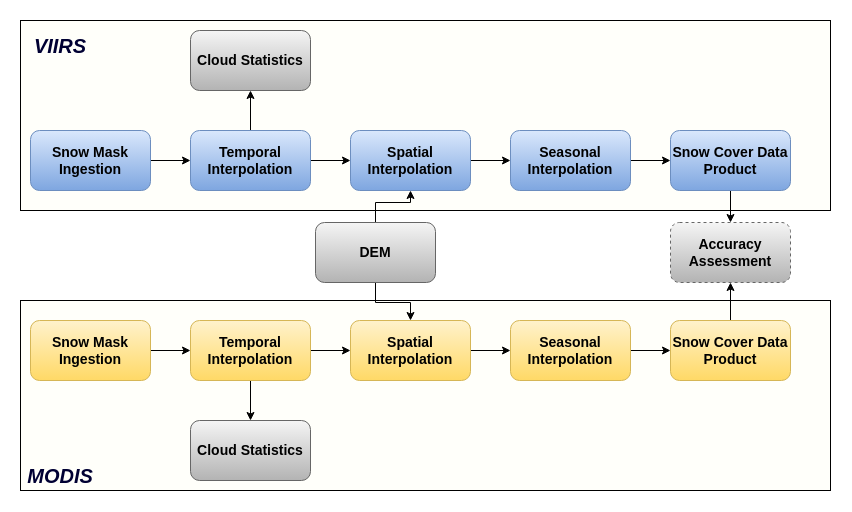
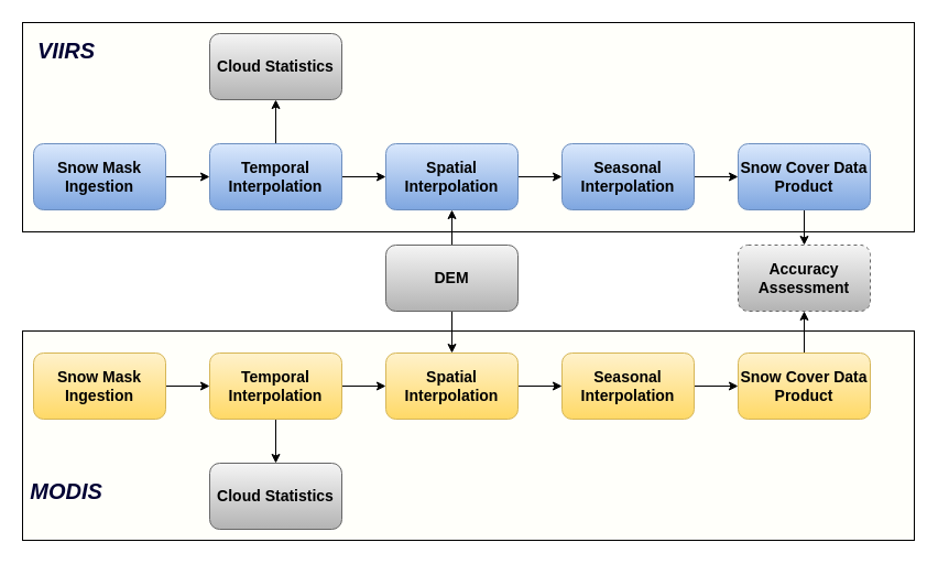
  <mxCell id="0" />
  <mxCell id="1" parent="0" />
  <mxCell id="2" value="" style="rounded=0;whiteSpace=wrap;html=1;fillColor=#FFFFFA;" vertex="1" parent="1"><mxGeometry x="20" y="300" width="810" height="190" as="geometry" /></mxCell>
  <mxCell id="3" value="" style="rounded=0;whiteSpace=wrap;html=1;fillColor=#FFFFFA;" vertex="1" parent="1"><mxGeometry x="20" y="20" width="810" height="190" as="geometry" /></mxCell>
  <mxCell id="4" style="edgeStyle=orthogonalEdgeStyle;rounded=0;orthogonalLoop=1;jettySize=auto;html=1;exitX=1;exitY=0.5;exitDx=0;exitDy=0;entryX=0;entryY=0.5;entryDx=0;entryDy=0;" edge="1" parent="1" source="5" target="8"><mxGeometry relative="1" as="geometry" /></mxCell>
  <mxCell id="5" value="&lt;b&gt;&lt;font style=&quot;font-size: 14px;&quot;&gt;Snow Mask Ingestion&lt;/font&gt;&lt;/b&gt;" style="rounded=1;whiteSpace=wrap;html=1;fillColor=#dae8fc;gradientColor=#7ea6e0;strokeColor=#6c8ebf;" vertex="1" parent="1"><mxGeometry x="30" y="130" width="120" height="60" as="geometry" /></mxCell>
  <mxCell id="6" value="" style="edgeStyle=orthogonalEdgeStyle;rounded=0;orthogonalLoop=1;jettySize=auto;html=1;" edge="1" parent="1" source="8" target="11"><mxGeometry relative="1" as="geometry" /></mxCell>
  <mxCell id="7" style="edgeStyle=orthogonalEdgeStyle;rounded=0;orthogonalLoop=1;jettySize=auto;html=1;exitX=0.5;exitY=0;exitDx=0;exitDy=0;entryX=0.5;entryY=1;entryDx=0;entryDy=0;" edge="1" parent="1" source="8" target="9"><mxGeometry relative="1" as="geometry" /></mxCell>
  <mxCell id="8" value="&lt;font style=&quot;font-size: 14px;&quot;&gt;&lt;b&gt;Temporal Interpolation&lt;/b&gt;&lt;/font&gt;" style="rounded=1;whiteSpace=wrap;html=1;fillColor=#dae8fc;gradientColor=#7ea6e0;strokeColor=#6c8ebf;" vertex="1" parent="1"><mxGeometry x="190" y="130" width="120" height="60" as="geometry" /></mxCell>
  <mxCell id="9" value="Cloud Statistics" style="rounded=1;whiteSpace=wrap;html=1;fillColor=#f5f5f5;gradientColor=#b3b3b3;strokeColor=#666666;fontSize=14;fontStyle=1" vertex="1" parent="1"><mxGeometry x="190" y="30" width="120" height="60" as="geometry" /></mxCell>
  <mxCell id="10" value="" style="edgeStyle=orthogonalEdgeStyle;rounded=0;orthogonalLoop=1;jettySize=auto;html=1;" edge="1" parent="1" source="11" target="13"><mxGeometry relative="1" as="geometry" /></mxCell>
  <mxCell id="11" value="Spatial Interpolation" style="rounded=1;whiteSpace=wrap;html=1;fillColor=#dae8fc;gradientColor=#7ea6e0;strokeColor=#6c8ebf;fontSize=14;fontStyle=1" vertex="1" parent="1"><mxGeometry x="350" y="130" width="120" height="60" as="geometry" /></mxCell>
  <mxCell id="12" value="" style="edgeStyle=orthogonalEdgeStyle;rounded=0;orthogonalLoop=1;jettySize=auto;html=1;" edge="1" parent="1" source="13" target="18"><mxGeometry relative="1" as="geometry" /></mxCell>
  <mxCell id="13" value="Seasonal Interpolation" style="rounded=1;whiteSpace=wrap;html=1;fillColor=#dae8fc;gradientColor=#7ea6e0;strokeColor=#6c8ebf;fontSize=14;fontStyle=1" vertex="1" parent="1"><mxGeometry x="510" y="130" width="120" height="60" as="geometry" /></mxCell>
  <mxCell id="14" style="edgeStyle=orthogonalEdgeStyle;rounded=0;orthogonalLoop=1;jettySize=auto;html=1;exitX=0.5;exitY=1;exitDx=0;exitDy=0;entryX=0.5;entryY=0;entryDx=0;entryDy=0;" edge="1" parent="1" source="16" target="25"><mxGeometry relative="1" as="geometry" /></mxCell>
  <mxCell id="15" style="edgeStyle=orthogonalEdgeStyle;rounded=0;orthogonalLoop=1;jettySize=auto;html=1;exitX=0.5;exitY=0;exitDx=0;exitDy=0;entryX=0.5;entryY=1;entryDx=0;entryDy=0;" edge="1" parent="1" source="16" target="11"><mxGeometry relative="1" as="geometry" /></mxCell>
- <mxCell id="16" value="DEM" style="rounded=1;whiteSpace=wrap;html=1;fillColor=#f5f5f5;gradientColor=#b3b3b3;strokeColor=#666666;fontSize=14;fontStyle=1" vertex="1" parent="1"><mxGeometry x="315" y="222" width="120" height="60" as="geometry" /></mxCell>
+ <mxCell id="16" value="DEM" style="rounded=1;whiteSpace=wrap;html=1;fillColor=#f5f5f5;gradientColor=#b3b3b3;strokeColor=#666666;fontSize=14;fontStyle=1" vertex="1" parent="1"><mxGeometry x="350" y="222" width="120" height="60" as="geometry" /></mxCell>
  <mxCell id="17" value="" style="edgeStyle=orthogonalEdgeStyle;rounded=0;orthogonalLoop=1;jettySize=auto;html=1;" edge="1" parent="1" source="18" target="30"><mxGeometry relative="1" as="geometry" /></mxCell>
  <mxCell id="18" value="Snow Cover Data Product" style="rounded=1;whiteSpace=wrap;html=1;fillColor=#dae8fc;gradientColor=#7ea6e0;strokeColor=#6c8ebf;fontSize=14;fontStyle=1" vertex="1" parent="1"><mxGeometry x="670" y="130" width="120" height="60" as="geometry" /></mxCell>
  <mxCell id="19" value="" style="edgeStyle=orthogonalEdgeStyle;rounded=0;orthogonalLoop=1;jettySize=auto;html=1;" edge="1" parent="1" source="20" target="23"><mxGeometry relative="1" as="geometry" /></mxCell>
  <mxCell id="20" value="&lt;b&gt;&lt;font style=&quot;font-size: 14px;&quot;&gt;Snow Mask Ingestion&lt;/font&gt;&lt;/b&gt;" style="rounded=1;whiteSpace=wrap;html=1;fillColor=#fff2cc;gradientColor=#ffd966;strokeColor=#d6b656;" vertex="1" parent="1"><mxGeometry x="30" y="320" width="120" height="60" as="geometry" /></mxCell>
  <mxCell id="21" value="" style="edgeStyle=orthogonalEdgeStyle;rounded=0;orthogonalLoop=1;jettySize=auto;html=1;" edge="1" parent="1" source="23" target="25"><mxGeometry relative="1" as="geometry" /></mxCell>
  <mxCell id="22" value="" style="edgeStyle=orthogonalEdgeStyle;rounded=0;orthogonalLoop=1;jettySize=auto;html=1;" edge="1" parent="1" source="23" target="31"><mxGeometry relative="1" as="geometry" /></mxCell>
  <mxCell id="23" value="&lt;font style=&quot;font-size: 14px;&quot;&gt;&lt;b&gt;Temporal Interpolation&lt;/b&gt;&lt;/font&gt;" style="rounded=1;whiteSpace=wrap;html=1;fillColor=#fff2cc;gradientColor=#ffd966;strokeColor=#d6b656;" vertex="1" parent="1"><mxGeometry x="190" y="320" width="120" height="60" as="geometry" /></mxCell>
  <mxCell id="24" value="" style="edgeStyle=orthogonalEdgeStyle;rounded=0;orthogonalLoop=1;jettySize=auto;html=1;" edge="1" parent="1" source="25" target="27"><mxGeometry relative="1" as="geometry" /></mxCell>
  <mxCell id="25" value="Spatial Interpolation" style="rounded=1;whiteSpace=wrap;html=1;fillColor=#fff2cc;gradientColor=#ffd966;strokeColor=#d6b656;fontSize=14;fontStyle=1" vertex="1" parent="1"><mxGeometry x="350" y="320" width="120" height="60" as="geometry" /></mxCell>
  <mxCell id="26" value="" style="edgeStyle=orthogonalEdgeStyle;rounded=0;orthogonalLoop=1;jettySize=auto;html=1;" edge="1" parent="1" source="27" target="29"><mxGeometry relative="1" as="geometry" /></mxCell>
  <mxCell id="27" value="Seasonal Interpolation" style="rounded=1;whiteSpace=wrap;html=1;fillColor=#fff2cc;gradientColor=#ffd966;strokeColor=#d6b656;fontSize=14;fontStyle=1" vertex="1" parent="1"><mxGeometry x="510" y="320" width="120" height="60" as="geometry" /></mxCell>
  <mxCell id="28" value="" style="edgeStyle=orthogonalEdgeStyle;rounded=0;orthogonalLoop=1;jettySize=auto;html=1;" edge="1" parent="1" source="29" target="30"><mxGeometry relative="1" as="geometry" /></mxCell>
  <mxCell id="29" value="Snow Cover Data Product" style="rounded=1;whiteSpace=wrap;html=1;fillColor=#fff2cc;gradientColor=#ffd966;strokeColor=#d6b656;fontSize=14;fontStyle=1" vertex="1" parent="1"><mxGeometry x="670" y="320" width="120" height="60" as="geometry" /></mxCell>
  <mxCell id="30" value="Accuracy Assessment" style="rounded=1;whiteSpace=wrap;html=1;fillColor=#f5f5f5;gradientColor=#b3b3b3;strokeColor=#666666;fontSize=14;fontStyle=1;dashed=1;" vertex="1" parent="1"><mxGeometry x="670" y="222" width="120" height="60" as="geometry" /></mxCell>
  <mxCell id="31" value="Cloud Statistics" style="rounded=1;whiteSpace=wrap;html=1;fillColor=#f5f5f5;gradientColor=#b3b3b3;strokeColor=#666666;fontSize=14;fontStyle=1" vertex="1" parent="1"><mxGeometry x="190" y="420" width="120" height="60" as="geometry" /></mxCell>
  <mxCell id="32" value="&lt;font color=&quot;#000033&quot; style=&quot;font-size: 20px;&quot;&gt;&lt;b&gt;&lt;i&gt;VIIRS&lt;/i&gt;&lt;/b&gt;&lt;/font&gt;" style="text;html=1;strokeColor=none;fillColor=none;align=center;verticalAlign=middle;whiteSpace=wrap;rounded=0;" vertex="1" parent="1"><mxGeometry x="30" y="30" width="60" height="30" as="geometry" /></mxCell>
- <mxCell id="33" value="&lt;font color=&quot;#000033&quot; style=&quot;font-size: 20px;&quot;&gt;&lt;b&gt;&lt;i&gt;MODIS&lt;/i&gt;&lt;/b&gt;&lt;/font&gt;" style="text;html=1;strokeColor=none;fillColor=none;align=center;verticalAlign=middle;whiteSpace=wrap;rounded=0;" vertex="1" parent="1"><mxGeometry x="30" y="460" width="60" height="30" as="geometry" /></mxCell>
+ <mxCell id="33" value="&lt;font color=&quot;#000033&quot; style=&quot;font-size: 20px;&quot;&gt;&lt;b&gt;&lt;i&gt;MODIS&lt;/i&gt;&lt;/b&gt;&lt;/font&gt;" style="text;html=1;strokeColor=none;fillColor=none;align=center;verticalAlign=middle;whiteSpace=wrap;rounded=0;" vertex="1" parent="1"><mxGeometry x="30" y="430" width="60" height="30" as="geometry" /></mxCell>
